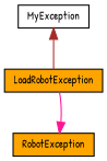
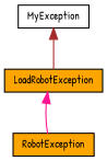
  digraph {
    fontname="Patrick Hand"
    node [color=black fillcolor=orange fontname="Patrick Hand" fontsize=10 shape=record style=filled]
    edge [dir=back fontname="Patrick Hand" fontsize=10 labelfontname=FreeSans labelfontsize=10 style=solid]
    n1 [fontcolor=black height=0.2 label=LoadRobotException width=0.4]
    n2 [height=0.2 label=RobotException width=0.4]
    n3 [fillcolor=white height=0.2 label=MyException width=0.4]
-   n2 -> n1 [color=deeppink]
+   n1 -> n2 [color=deeppink]
    n3 -> n1 [color=brown]
  }
